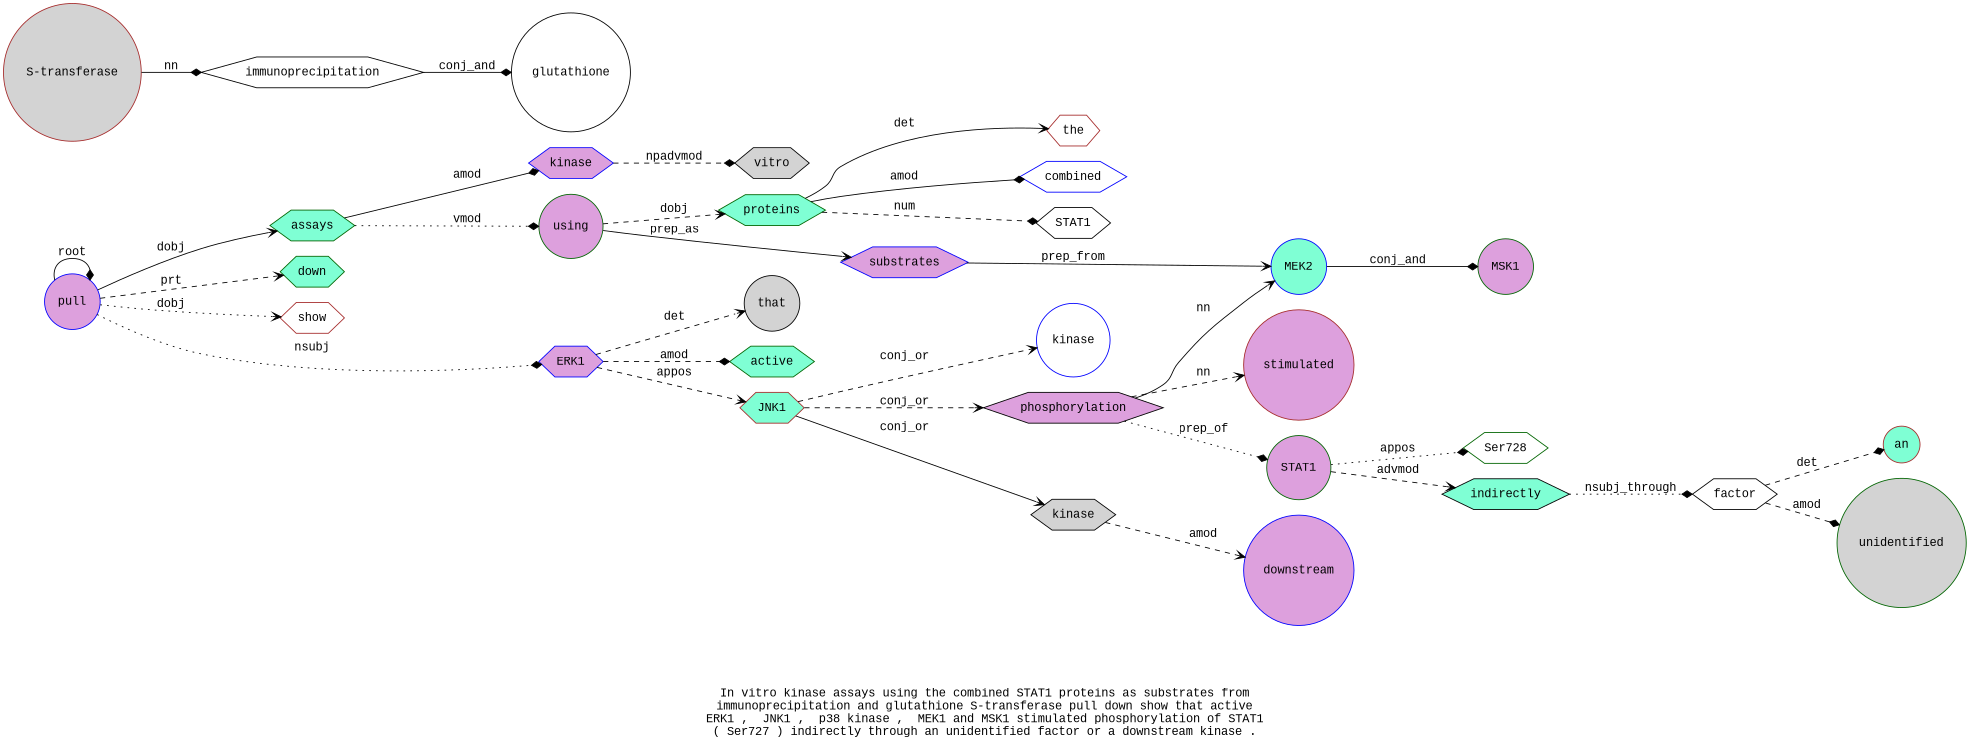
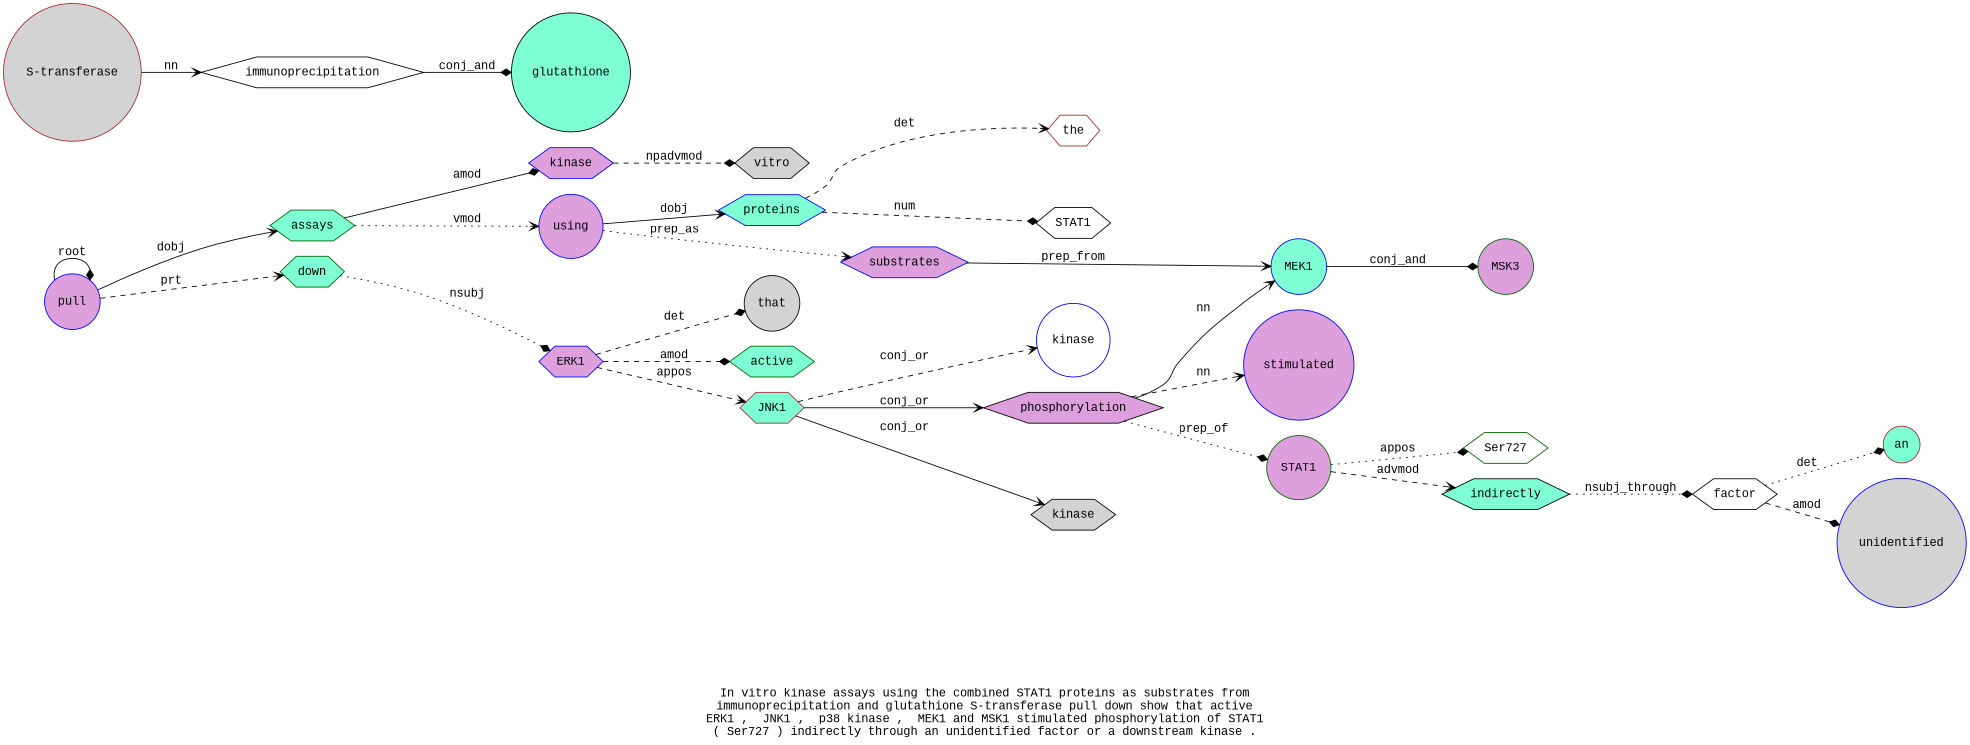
  digraph {
    fontname="Liberation Mono"
    label="In vitro kinase assays using the combined STAT1 proteins as substrates from\nimmunoprecipitation and glutathione S-transferase pull down show that active\nERK1 ,  JNK1 ,  p38 kinase ,  MEK1 and MSK1 stimulated phosphorylation of STAT1\n( Ser727 ) indirectly through an unidentified factor or a downstream kinase ."
    rankdir=LR
    node [color=blue fillcolor=plum fontname="Liberation Mono" shape=hexagon style=filled]
    edge [arrowhead=vee fontname="Liberation Mono" style=dashed]
    n1 [label=kinase]
    n2 [color=black fillcolor=lightgrey label=vitro]
    n3 [color=darkgreen fillcolor=aquamarine label=assays]
-   n4 [color=darkgreen label=using shape=circle]
-   n5 [color=darkgreen fillcolor=aquamarine label=proteins]
+   n4 [label=using shape=circle]
+   n5 [fillcolor=aquamarine label=proteins]
    n6 [label=substrates]
    n7 [label=pull shape=circle]
    n8 [color=darkgreen fillcolor=aquamarine label=down]
-   n9 [color=brown fillcolor=white label=show]
    n10 [label=ERK1]
    n11 [color=black fillcolor=lightgrey label=that shape=circle]
    n12 [color=darkgreen fillcolor=aquamarine label=active]
    n13 [color=brown fillcolor=aquamarine label=JNK1]
    n14 [color=brown fillcolor=white label=the]
-   n15 [fillcolor=white label=combined]
    n16 [color=black fillcolor=white label=STAT1]
-   n17 [fillcolor=aquamarine label=MEK2 shape=circle]
+   n17 [fillcolor=aquamarine label=MEK1 shape=circle]
    n18 [color=brown fillcolor=lightgrey label="S-transferase" shape=circle]
    n19 [color=black fillcolor=white label=immunoprecipitation]
-   n20 [color=black fillcolor=white label=glutathione shape=circle]
+   n20 [color=black fillcolor=aquamarine label=glutathione shape=circle]
    n21 [fillcolor=white label=kinase shape=circle]
    n22 [color=black label=phosphorylation]
    n23 [color=black fillcolor=lightgrey label=kinase]
-   n24 [color=brown label=stimulated shape=circle]
+   n24 [label=stimulated shape=circle]
    n25 [color=darkgreen label=STAT1 shape=circle]
-   n26 [label=downstream shape=circle]
-   n27 [color=darkgreen label=MSK1 shape=circle]
-   n28 [color=darkgreen fillcolor=white label=Ser728]
+   n27 [color=darkgreen label=MSK3 shape=circle]
+   n28 [color=darkgreen fillcolor=white label=Ser727]
    n29 [color=black fillcolor=aquamarine label=indirectly]
    n30 [color=black fillcolor=white label=factor]
    n31 [color=brown fillcolor=aquamarine label=an shape=circle]
-   n32 [color=darkgreen fillcolor=lightgrey label=unidentified shape=circle]
+   n32 [fillcolor=lightgrey label=unidentified shape=circle]
    n1 -> n2 [arrowhead=diamond label=npadvmod]
    n3 -> n1 [arrowhead=diamond label=amod style=solid]
-   n3 -> n4 [arrowhead=diamond label=vmod style=dotted]
-   n4 -> n5 [label=dobj]
-   n4 -> n6 [label=prep_as style=solid]
-   n5 -> n14 [label=det style=solid]
-   n5 -> n15 [arrowhead=diamond label=amod style=solid]
+   n3 -> n4 [label=vmod style=dotted]
+   n4 -> n5 [label=dobj style=solid]
+   n4 -> n6 [label=prep_as style=dotted]
+   n5 -> n14 [label=det]
    n5 -> n16 [arrowhead=diamond label=num]
    n6 -> n17 [label=prep_from style=solid]
    n7 -> n3 [label=dobj style=solid]
    n7 -> n7 [arrowhead=diamond label=root style=solid]
    n7 -> n8 [label=prt]
-   n7 -> n9 [label=dobj style=dotted]
-   n7 -> n10 [arrowhead=diamond label=nsubj style=dotted]
-   n10 -> n11 [label=det]
+   n8 -> n10 [arrowhead=diamond label=nsubj style=dotted]
+   n10 -> n11 [arrowhead=diamond label=det]
    n10 -> n12 [arrowhead=diamond label=amod]
    n10 -> n13 [label=appos]
    n13 -> n21 [label=conj_or]
-   n13 -> n22 [label=conj_or]
+   n13 -> n22 [label=conj_or style=solid]
    n13 -> n23 [label=conj_or style=solid]
    n17 -> n27 [arrowhead=diamond label=conj_and style=solid]
-   n18 -> n19 [arrowhead=diamond label=nn style=solid]
+   n18 -> n19 [label=nn style=solid]
    n19 -> n20 [arrowhead=diamond label=conj_and style=solid]
    n22 -> n17 [label=nn style=solid]
    n22 -> n24 [label=nn]
    n22 -> n25 [arrowhead=diamond label=prep_of style=dotted]
-   n23 -> n26 [label=amod]
    n25 -> n28 [arrowhead=diamond label=appos style=dotted]
    n25 -> n29 [label=advmod]
    n29 -> n30 [arrowhead=diamond label=nsubj_through style=dotted]
-   n30 -> n31 [arrowhead=diamond label=det]
+   n30 -> n31 [arrowhead=diamond label=det style=dotted]
    n30 -> n32 [arrowhead=diamond label=amod]
  }
